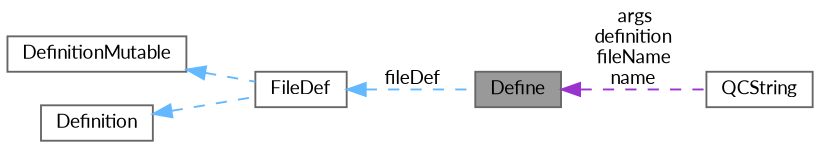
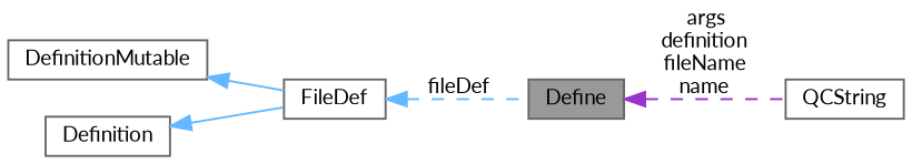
  digraph {
    fontname=Lato
    rankdir=LR
    node [color=gray40 fillcolor=white fontname=Lato fontsize=10 shape=box style=filled]
    edge [color=steelblue1 dir=back fontname=Lato fontsize=10 labelfontname=Helvetica labelfontsize=10 style=dashed]
    n1 [fillcolor=grey60 fontcolor=black height=0.2 label=Define width=0.4]
    n2 [height=0.2 label=QCString width=0.4]
    n3 [height=0.2 label=FileDef width=0.4]
    n4 [height=0.2 label=DefinitionMutable width=0.4]
    n5 [height=0.2 label=Definition width=0.4]
    n1 -> n2 [color=darkorchid3 label=" args\ndefinition\nfileName\nname"]
    n3 -> n1 [label=" fileDef"]
-   n4 -> n3
-   n5 -> n3
+   n4 -> n3 [style=solid]
+   n5 -> n3 [style=solid]
  }
